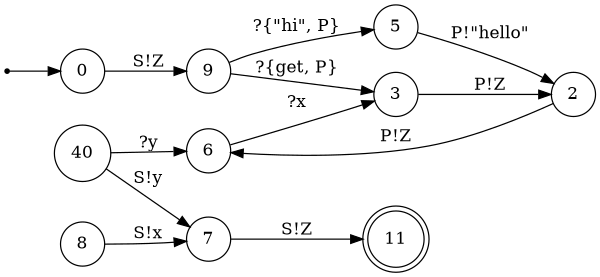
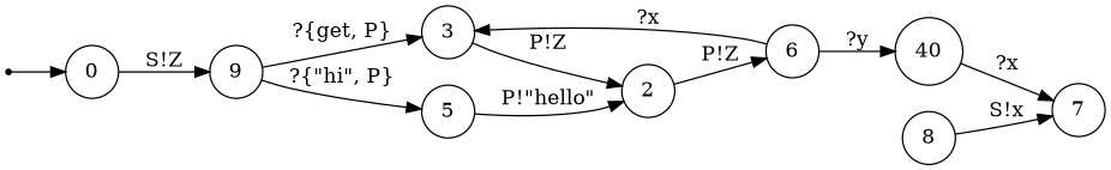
  digraph {
    rankdir=LR
    node [shape=circle]
-   11 [shape=doublecircle]
    START [shape=point]
    0
    n4 [label=9]
    3
    5
    2
    6
    n9 [label=40]
    8
    7
    START -> 0
    0 -> n4 [label="S!Z"]
    n4 -> 3 [label="?{get, P}"]
    n4 -> 5 [label="?{\"hi\", P}"]
    3 -> 2 [label="P!Z"]
    5 -> 2 [label="P!\"hello\""]
    2 -> 6 [label="P!Z"]
    6 -> 3 [label="?x"]
-   n9 -> 6 [label="?y"]
-   n9 -> 7 [label="S!y"]
+   6 -> n9 [label="?y"]
+   n9 -> 7 [label="?x"]
    8 -> 7 [label="S!x"]
-   7 -> 11 [label="S!Z"]
  }
